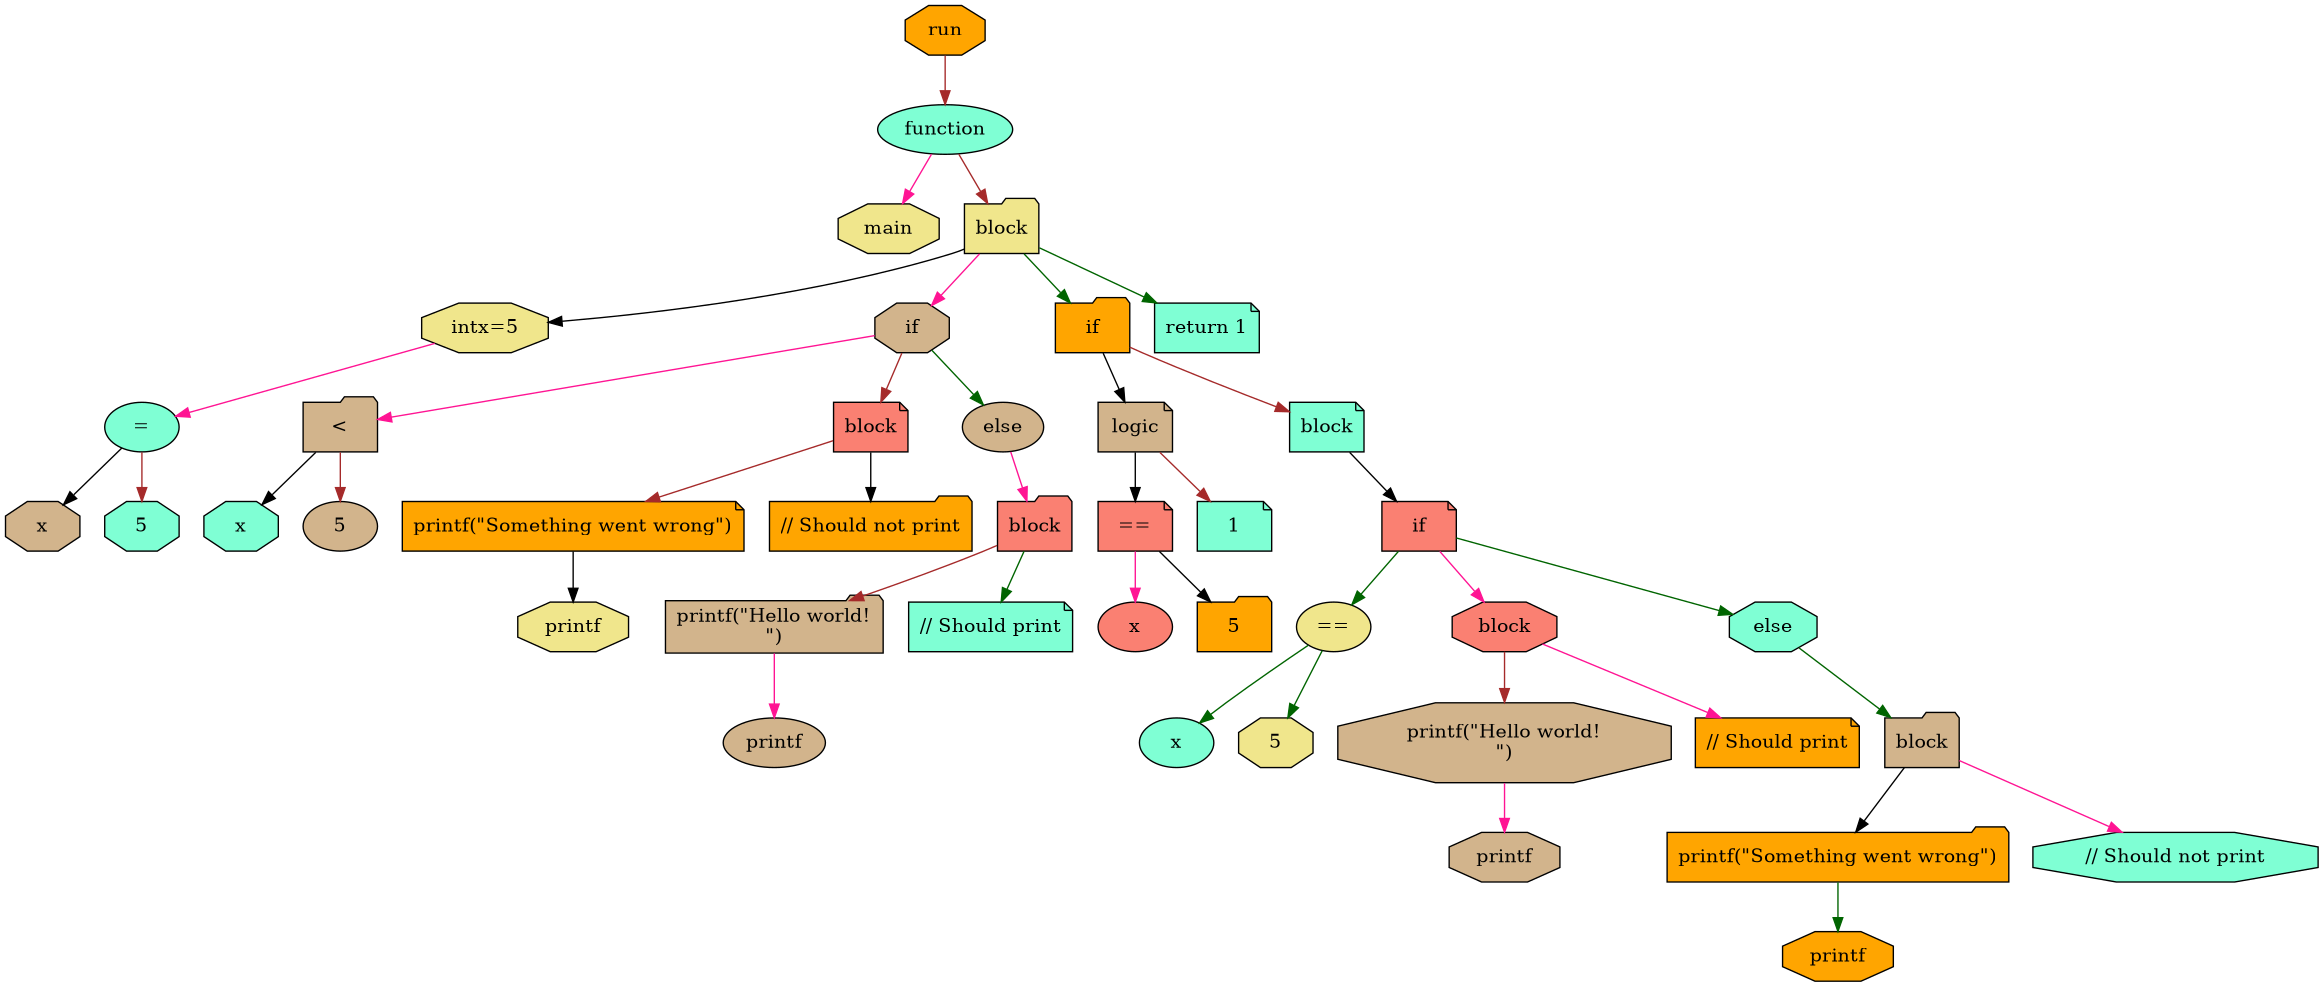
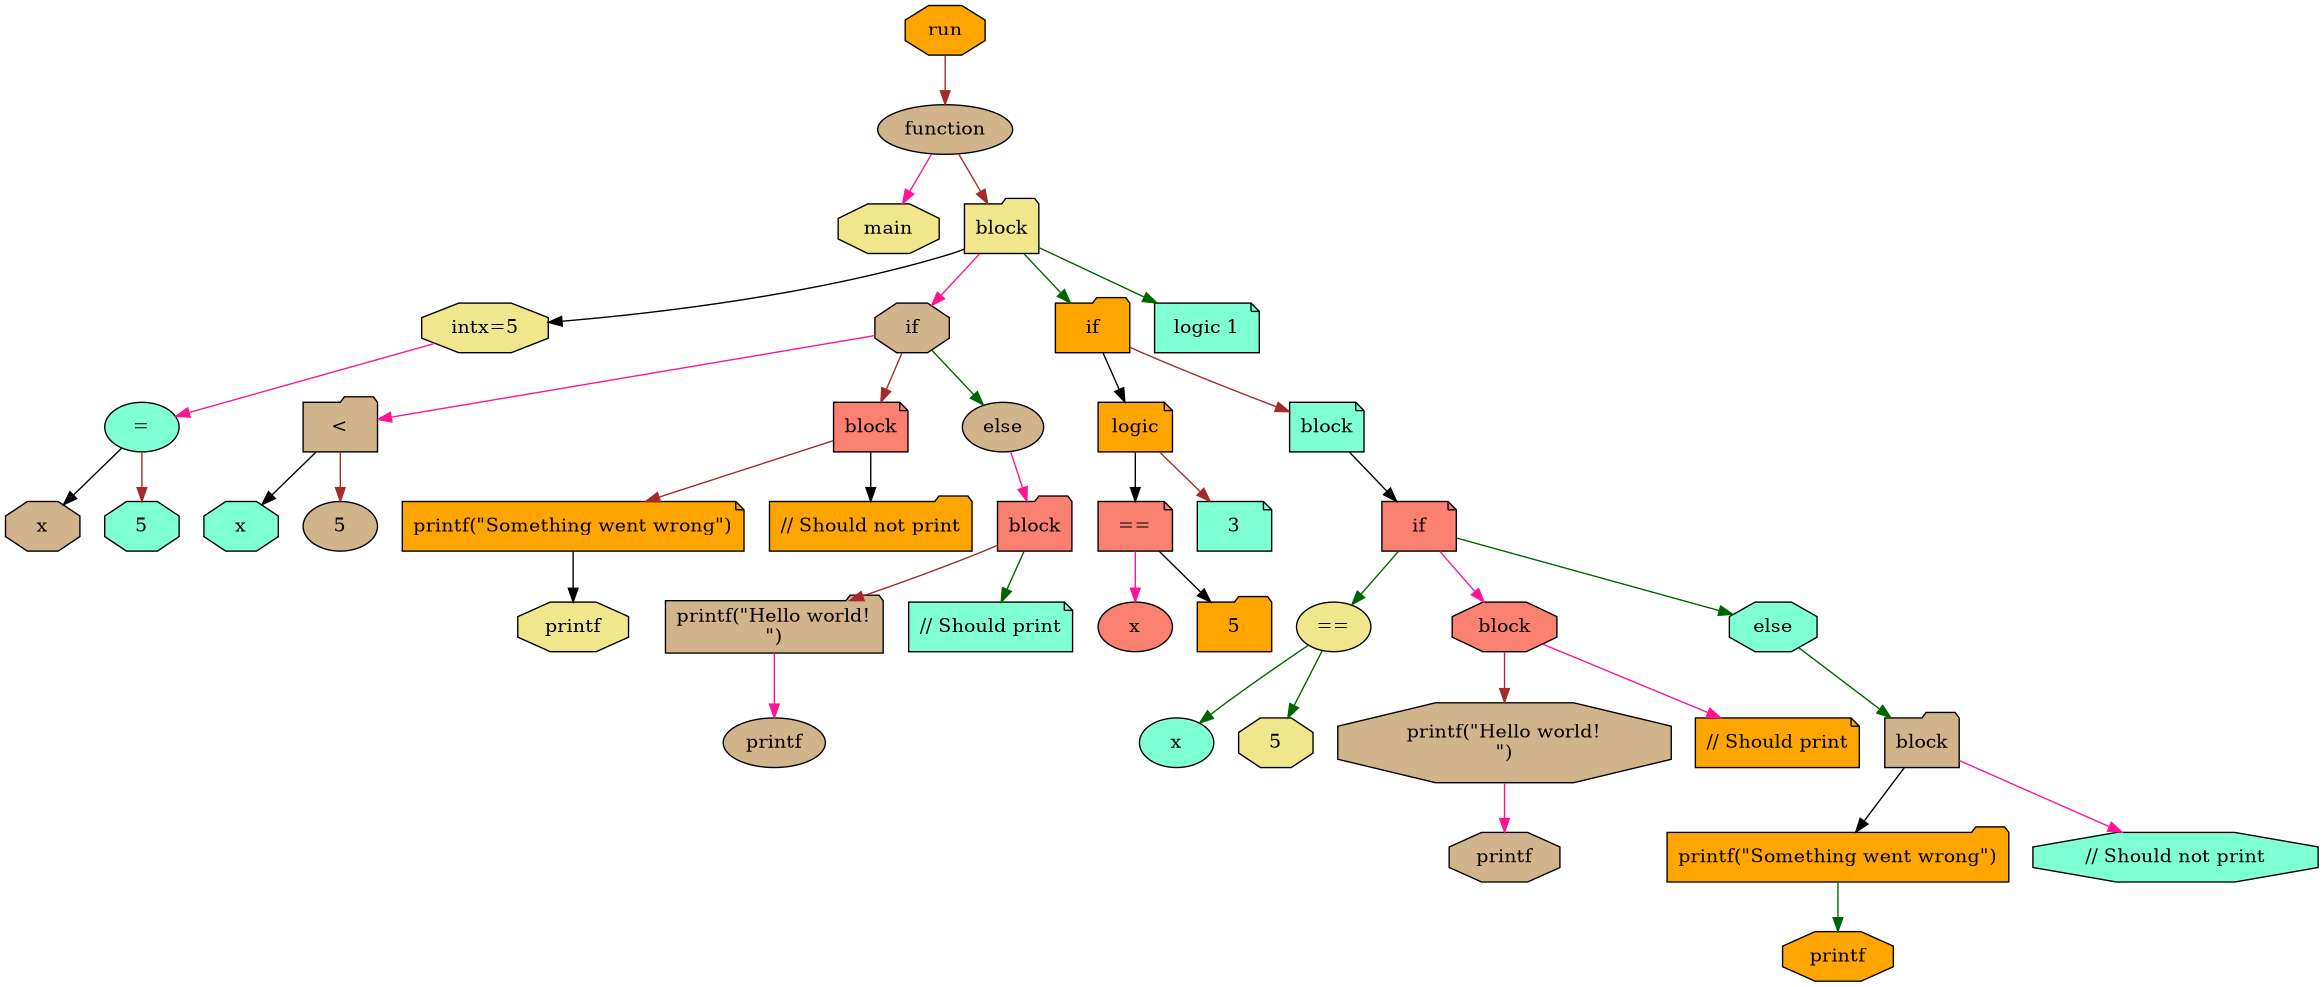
  digraph {
    node [fillcolor=aquamarine shape=octagon style=filled]
    edge [color=deeppink]
    n1 [fillcolor=orange label=run]
-   n2 [label=function shape=ellipse]
+   n2 [fillcolor=tan label=function shape=ellipse]
    n3 [fillcolor=khaki label=main]
    n4 [fillcolor=khaki label=block shape=folder]
    n5 [fillcolor=khaki label="intx=5"]
    n6 [fillcolor=tan label=if]
    n7 [fillcolor=orange label=if shape=folder]
-   n8 [label="return 1" shape=note]
+   n8 [label="logic 1" shape=note]
    n9 [label="=" shape=ellipse]
    n10 [fillcolor=tan label="<" shape=folder]
    n11 [fillcolor=salmon label=block shape=note]
    n12 [fillcolor=tan label=else shape=ellipse]
-   n13 [fillcolor=tan label=logic shape=note]
+   n13 [fillcolor=orange label=logic shape=note]
    n14 [label=block shape=note]
    n15 [fillcolor=tan label=x]
    n16 [label=5]
    n17 [label=x]
    n18 [fillcolor=tan label=5 shape=ellipse]
    n19 [fillcolor=orange label="printf(\"Something went wrong\")" shape=note]
    n20 [fillcolor=orange label="// Should not print\n" shape=folder]
    n21 [fillcolor=salmon label=block shape=folder]
    n22 [fillcolor=khaki label=printf]
    n23 [fillcolor=tan label="printf(\"Hello world!\n\")" shape=folder]
    n24 [label="// Should print\n" shape=note]
    n25 [fillcolor=tan label=printf shape=ellipse]
    n26 [fillcolor=salmon label="==" shape=note]
-   n27 [label=1 shape=note]
+   n27 [label=3 shape=note]
    n28 [fillcolor=salmon label=if shape=note]
    n29 [fillcolor=salmon label=x shape=ellipse]
    n30 [fillcolor=orange label=5 shape=folder]
    n31 [fillcolor=khaki label="==" shape=ellipse]
    n32 [fillcolor=salmon label=block]
    n33 [label=else]
    n34 [label=x shape=ellipse]
    n35 [fillcolor=khaki label=5]
    n36 [fillcolor=tan label="printf(\"Hello world!\n\")"]
    n37 [fillcolor=orange label="// Should print\n" shape=note]
    n38 [fillcolor=tan label=block shape=folder]
    n39 [fillcolor=tan label=printf]
    n40 [fillcolor=orange label="printf(\"Something went wrong\")" shape=folder]
    n41 [label="// Should not print\n"]
    n42 [fillcolor=orange label=printf]
    n1 -> n2 [color=brown]
    n2 -> n3
    n2 -> n4 [color=brown]
    n4 -> n5 [color=black]
    n4 -> n6
    n4 -> n7 [color=darkgreen]
    n4 -> n8 [color=darkgreen]
    n5 -> n9
    n6 -> n10
    n6 -> n11 [color=brown]
    n6 -> n12 [color=darkgreen]
    n7 -> n13 [color=black]
    n7 -> n14 [color=brown]
    n9 -> n15 [color=black]
    n9 -> n16 [color=brown]
    n10 -> n17 [color=black]
    n10 -> n18 [color=brown]
    n11 -> n19 [color=brown]
    n11 -> n20 [color=black]
    n12 -> n21
    n13 -> n26 [color=black]
    n13 -> n27 [color=brown]
    n14 -> n28 [color=black]
    n19 -> n22 [color=black]
    n21 -> n23 [color=brown]
    n21 -> n24 [color=darkgreen]
    n23 -> n25
    n26 -> n29
    n26 -> n30 [color=black]
    n28 -> n31 [color=darkgreen]
    n28 -> n32
    n28 -> n33 [color=darkgreen]
    n31 -> n34 [color=darkgreen]
    n31 -> n35 [color=darkgreen]
    n32 -> n36 [color=brown]
    n32 -> n37
    n33 -> n38 [color=darkgreen]
    n36 -> n39
    n38 -> n40 [color=black]
    n38 -> n41
    n40 -> n42 [color=darkgreen]
  }
